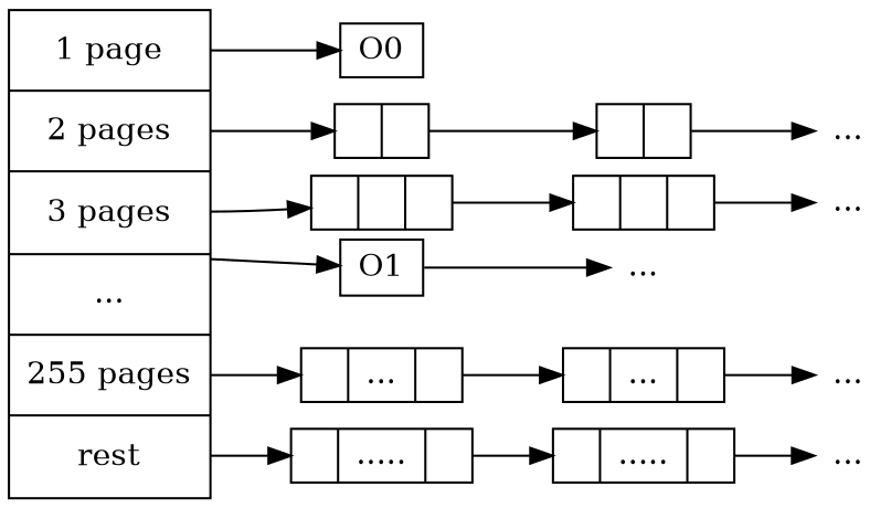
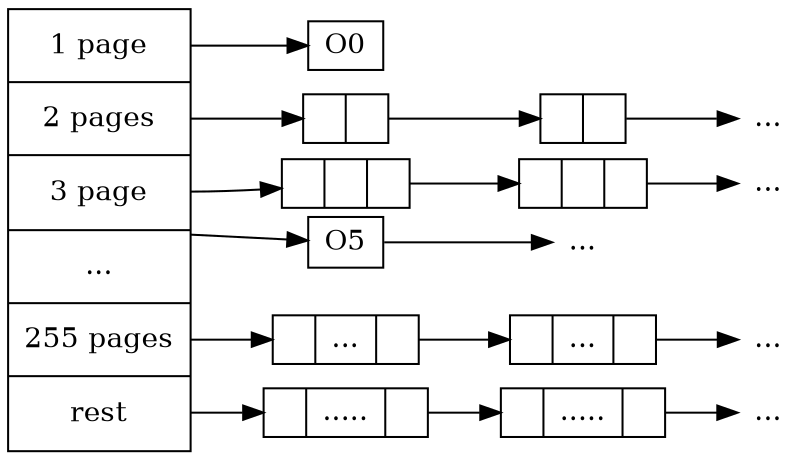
  digraph {
    nodesep=.05
    rankdir=LR
    node [shape=record]
-   n1 [height=3 label="<f0>1 page|<f1>2 pages|<f2>3 pages|...|<f255>255 pages|<frest>rest" width=0.3]
+   n1 [height=3 label="<f0>1 page|<f1>2 pages|<f2>3 page|...|<f255>255 pages|<frest>rest" width=0.3]
    O0 [height=0.3 width=0.3]
    n3 [height=0.3 label="{|}" width=0.3]
    n4 [height=0.3 label="{||}" width=0.3]
    n5 [height=0.3 label="{|...|}" width=0.3]
    n6 [height=0.3 label="{|.....|}" width=0.3]
-   O1 [height=0.3 width=0.3]
+   O1 [height=0.3 width=0.3 label=O5]
    n8 [height=0.3 label="{|}" width=0.3]
    n9 [height=0.3 label="{||}" width=0.3]
    n10 [height=0.3 label="{|...|}" width=0.3]
    n11 [height=0.3 label="{|.....|}" width=0.3]
    n12 [height=0.3 label="..." shape=plaintext width=0.3]
    n13 [height=0.3 label="..." shape=plaintext width=0.3]
    n14 [height=0.3 label="..." shape=plaintext width=0.3]
    n15 [height=0.3 label="..." shape=plaintext width=0.3]
    n16 [height=0.3 label="..." shape=plaintext width=0.3]
    n1 -> O0 [tailport=f0]
    n1 -> n3 [tailport=f1]
    n1 -> n4 [tailport=f2]
    n1 -> n5 [tailport=f255]
    n1 -> n6 [tailport=frest]
    n1 -> O1
    n3 -> n8
    n4 -> n9
    n5 -> n10
    n6 -> n11
    O1 -> n12
    n8 -> n13
    n9 -> n14
    n10 -> n15
    n11 -> n16
  }
